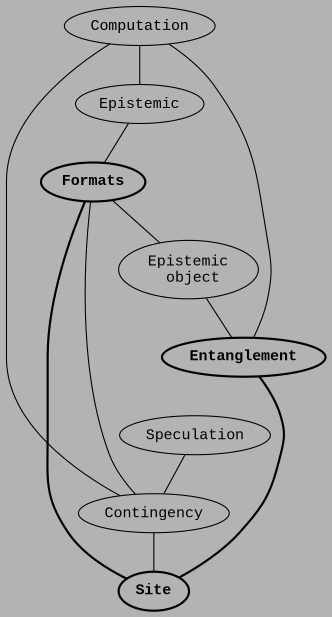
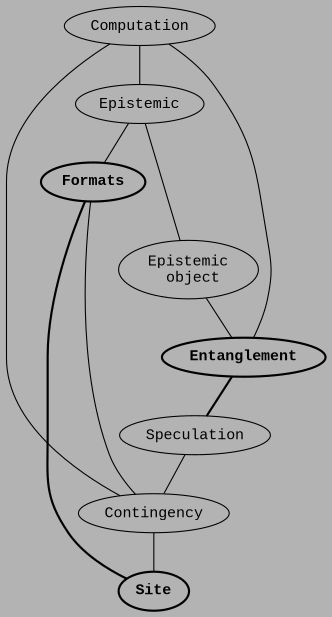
  graph {
    bgcolor=grey70
    node [fontname="courier new"]
    n1 [label=<<B>Entanglement</B>> penwidth=2.0]
    "Epistemic\n object"
    n3 [label=<<B>Site</B>> penwidth=2.0]
    Contingency
    Computation
    n6 [label=Epistemic]
    n7 [label=<<B>Formats</B>> penwidth=2.0]
    Speculation
-   n1 -- n3 [color=black penwidth=2.0]
+   n1 -- Speculation [color=black penwidth=2.0]
    "Epistemic\n object" -- n1
    Contingency -- n3
    Computation -- n1
    Computation -- Contingency
    Computation -- n6
    n6 -- n7
-   n7 -- "Epistemic\n object"
+   n6 -- "Epistemic\n object"
    n7 -- n3 [color=black penwidth=2.0]
    n7 -- Contingency
    Speculation -- Contingency
  }
